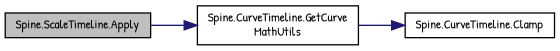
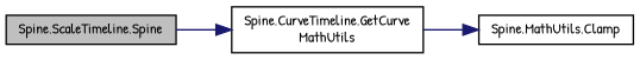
  digraph {
    fontname="Patrick Hand"
    rankdir=LR
    node [color=black fillcolor=white fontname="Patrick Hand" fontsize=10 shape=record style=filled]
    edge [color=midnightblue fontname="Patrick Hand" fontsize=10 labelfontname=Helvetica labelfontsize=10 style=solid]
-   n1 [fillcolor=grey75 fontcolor=black height=0.2 label="Spine.ScaleTimeline.Apply" width=0.4]
+   n1 [fillcolor=grey75 fontcolor=black height=0.2 label="Spine.ScaleTimeline.Spine" width=0.4]
    n2 [height=0.2 label="Spine.CurveTimeline.GetCurve\lMathUtils" width=0.4]
-   n3 [height=0.2 label="Spine.CurveTimeline.Clamp" width=0.4]
+   n3 [height=0.2 label="Spine.MathUtils.Clamp" width=0.4]
    n1 -> n2
    n2 -> n3
  }
